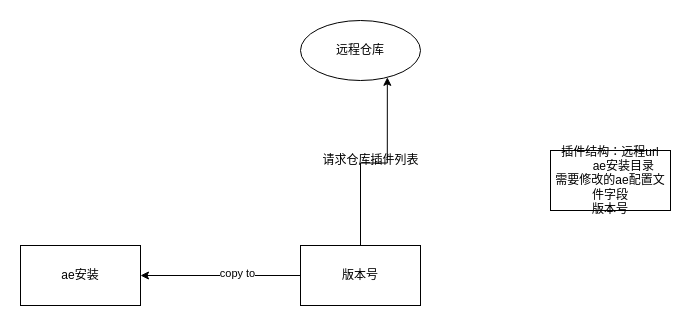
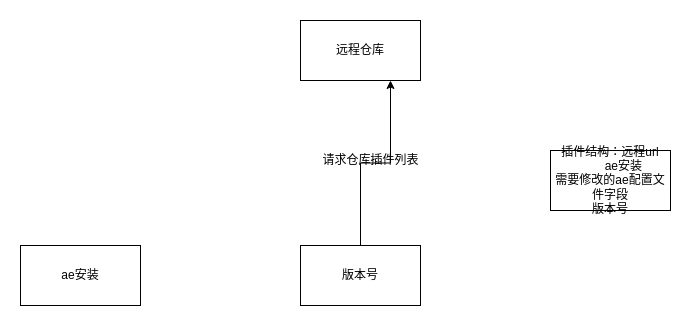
  <mxCell id="0" />
  <mxCell id="1" parent="0" />
  <mxCell id="2" style="edgeStyle=orthogonalEdgeStyle;rounded=0;orthogonalLoop=1;jettySize=auto;html=1;entryX=0.75;entryY=1;entryDx=0;entryDy=0;" edge="1" parent="1" source="5" target="6"><mxGeometry relative="1" as="geometry" /></mxCell>
- <mxCell id="3" style="edgeStyle=orthogonalEdgeStyle;rounded=0;orthogonalLoop=1;jettySize=auto;html=1;" edge="1" parent="1" source="5" target="8"><mxGeometry relative="1" as="geometry" /></mxCell>
- <mxCell id="4" value="copy to&lt;br&gt;" style="edgeLabel;html=1;align=center;verticalAlign=middle;resizable=0;points=[];" vertex="1" connectable="0" parent="3"><mxGeometry x="-0.196" y="-3" relative="1" as="geometry"><mxPoint as="offset" /></mxGeometry></mxCell>
  <mxCell id="5" value="版本号" style="rounded=0;whiteSpace=wrap;html=1;" vertex="1" parent="1"><mxGeometry x="300" y="245" width="120" height="60" as="geometry" /></mxCell>
- <mxCell id="6" value="远程仓库" style="ellipse;whiteSpace=wrap;html=1;" vertex="1" parent="1"><mxGeometry x="300" y="20" width="120" height="60" as="geometry" /></mxCell>
+ <mxCell id="6" value="远程仓库" style="rounded=0;whiteSpace=wrap;html=1;" vertex="1" parent="1"><mxGeometry x="300" y="20" width="120" height="60" as="geometry" /></mxCell>
  <mxCell id="7" value="请求仓库插件列表" style="text;html=1;align=center;verticalAlign=middle;resizable=0;points=[];autosize=1;" vertex="1" parent="1"><mxGeometry x="315" y="150" width="110" height="20" as="geometry" /></mxCell>
  <mxCell id="8" value="ae安装" style="rounded=0;whiteSpace=wrap;html=1;" vertex="1" parent="1"><mxGeometry x="20" y="245" width="120" height="60" as="geometry" /></mxCell>
- <mxCell id="9" value="插件结构：远程url&lt;br&gt;&amp;nbsp; &amp;nbsp; &amp;nbsp; &amp;nbsp; ae安装目录&lt;br&gt;需要修改的ae配置文件字段&lt;br&gt;版本号&lt;br&gt;" style="rounded=0;whiteSpace=wrap;html=1;" vertex="1" parent="1"><mxGeometry x="550" y="150" width="120" height="60" as="geometry" /></mxCell>
+ <mxCell id="9" value="插件结构：远程url&lt;br&gt;&amp;nbsp; &amp;nbsp; &amp;nbsp; &amp;nbsp; ae安装&lt;br&gt;需要修改的ae配置文件字段&lt;br&gt;版本号&lt;br&gt;" style="rounded=0;whiteSpace=wrap;html=1;" vertex="1" parent="1"><mxGeometry x="550" y="150" width="120" height="60" as="geometry" /></mxCell>
